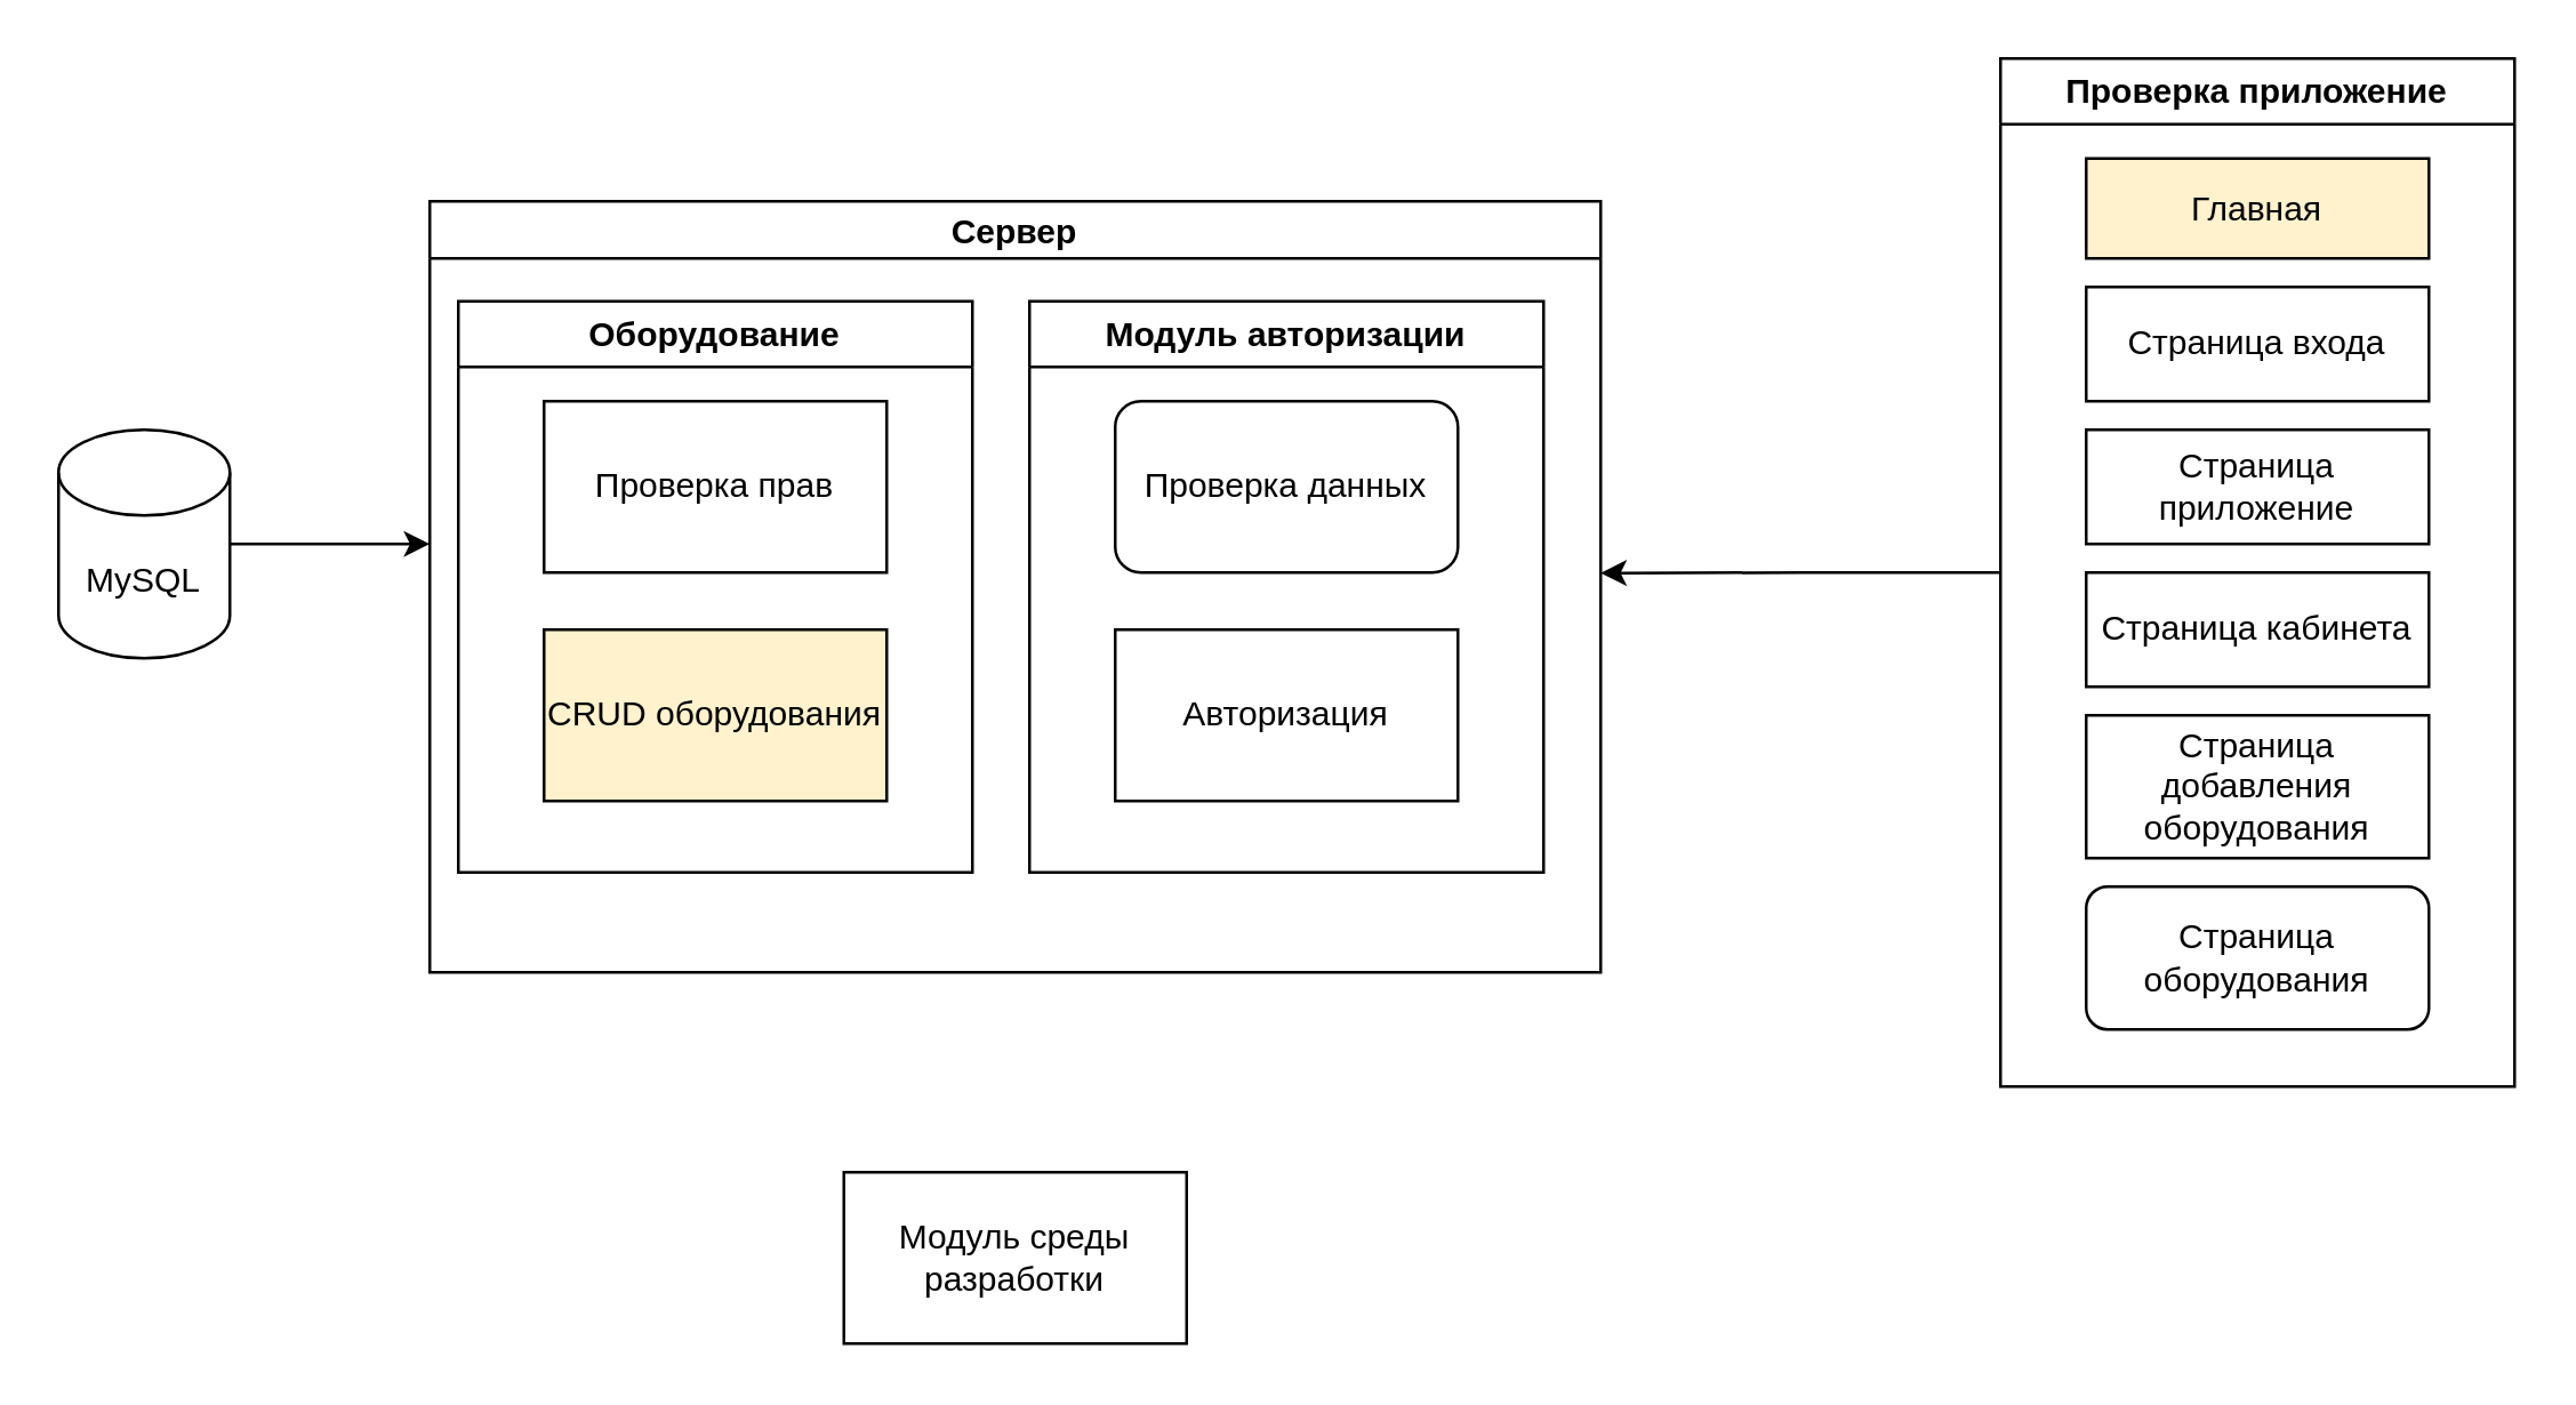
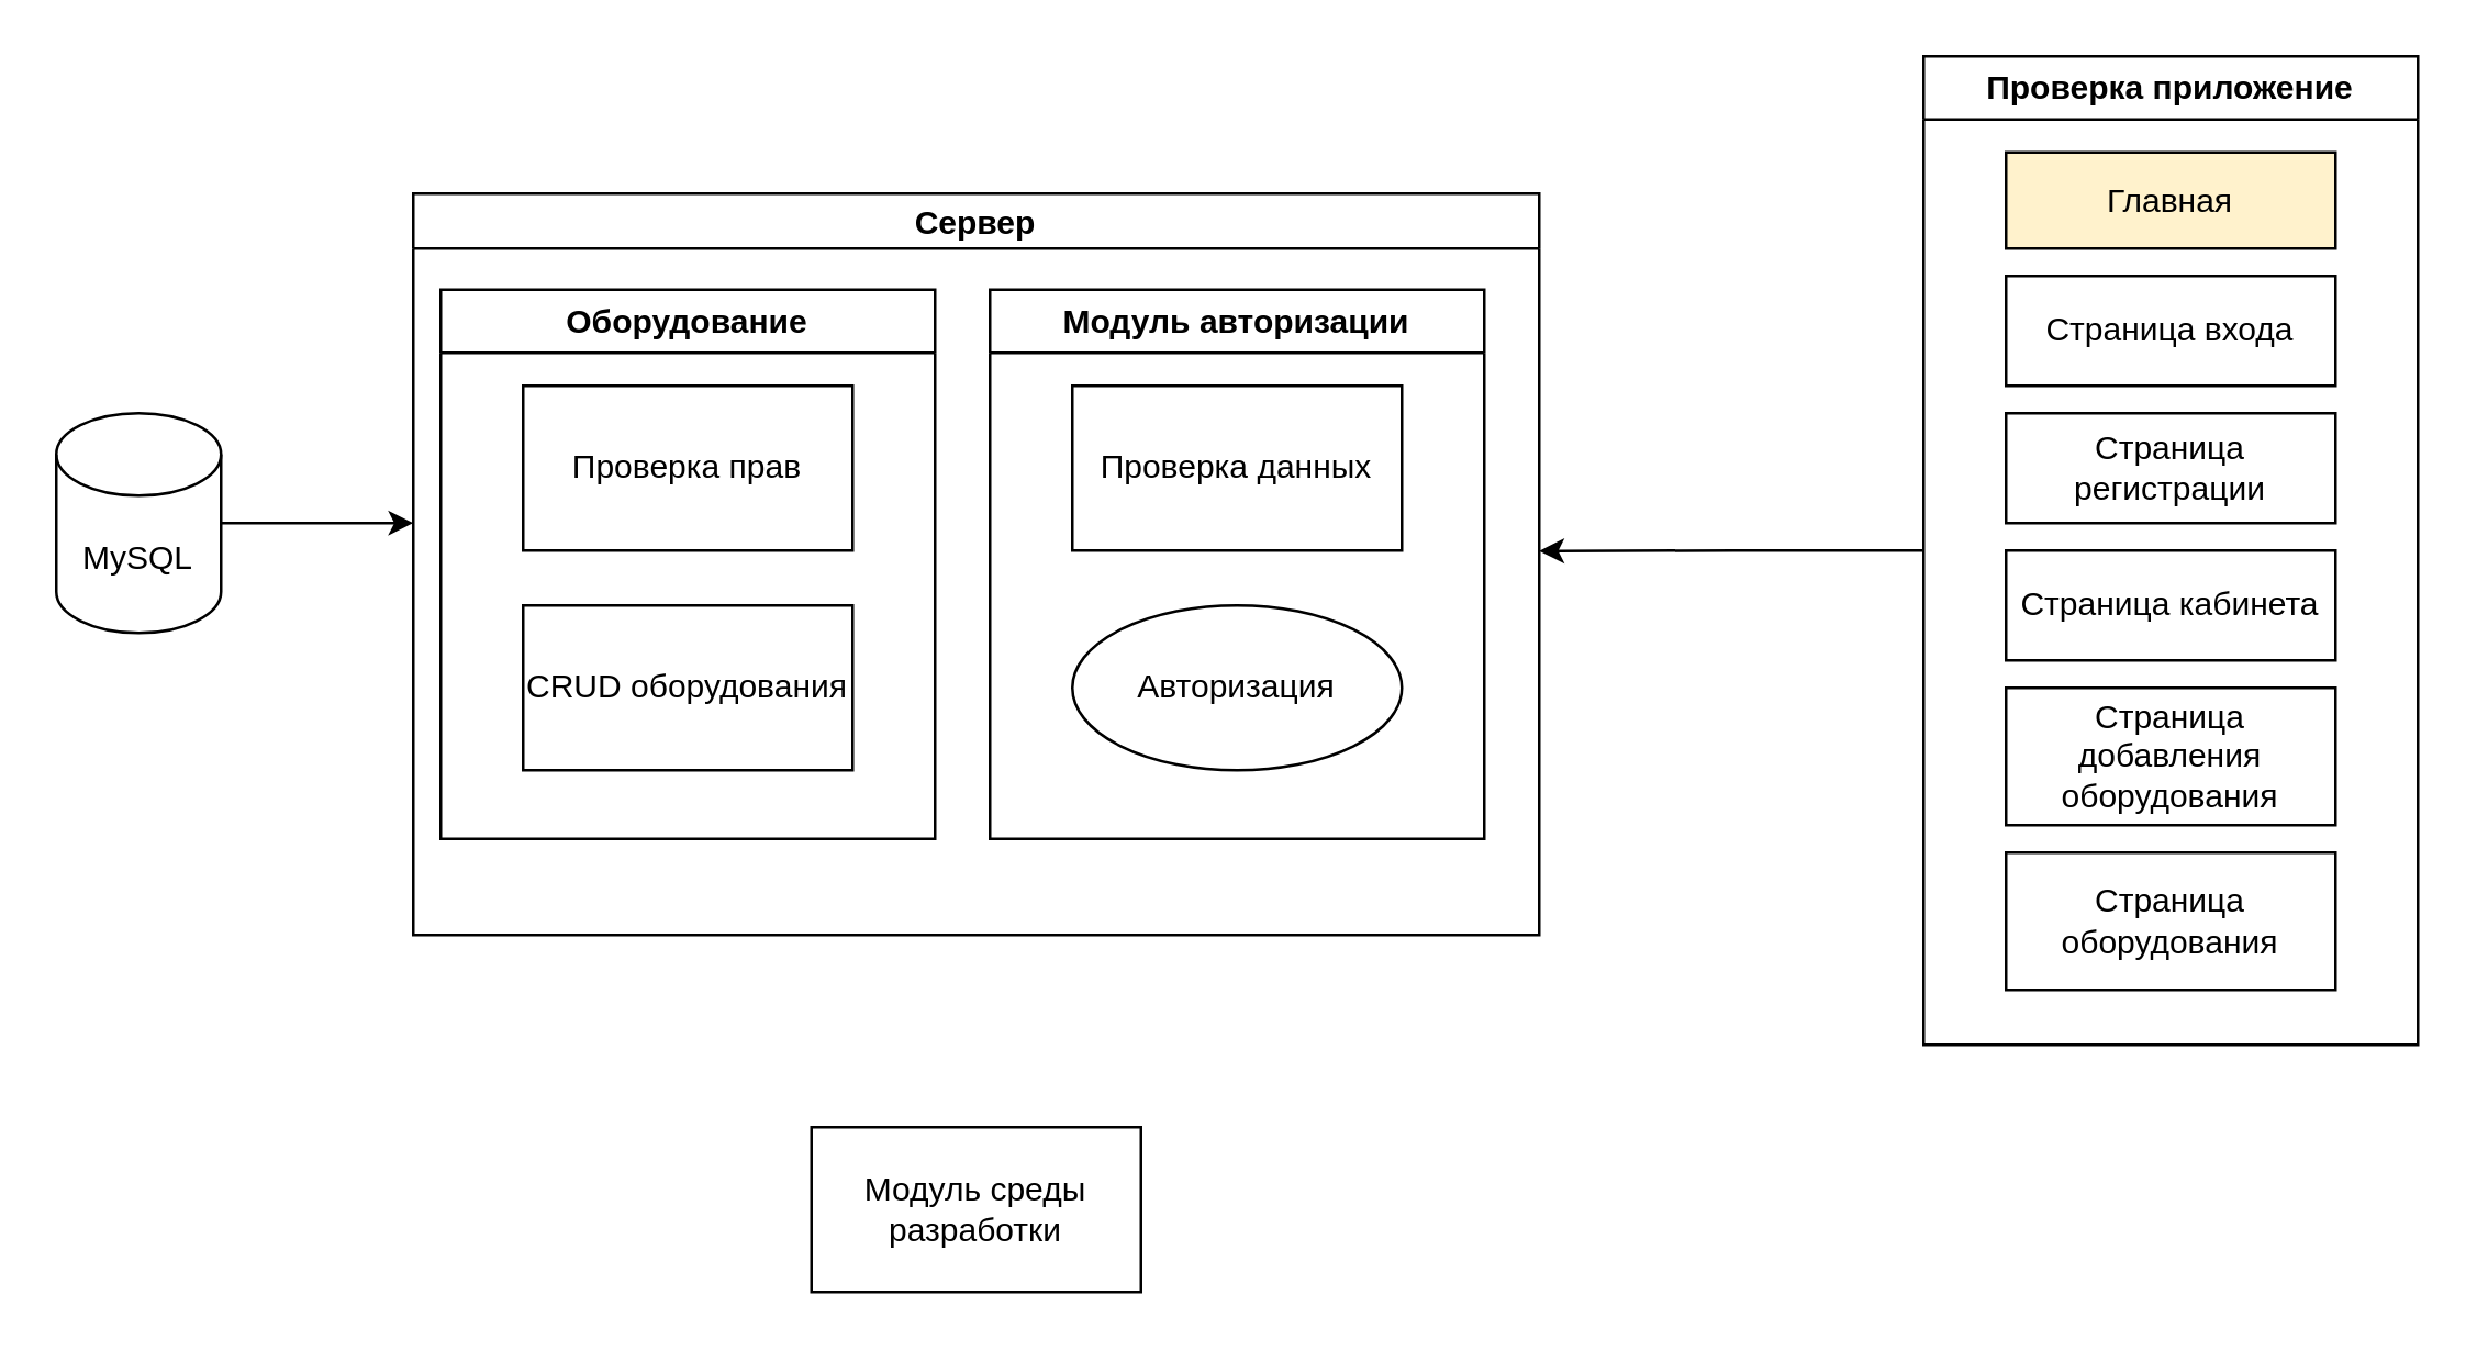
  <mxCell id="0" />
  <mxCell id="1" parent="0" />
  <mxCell id="2" value="" style="edgeStyle=orthogonalEdgeStyle;rounded=0;orthogonalLoop=1;jettySize=auto;html=1;" edge="1" parent="1" source="3"><mxGeometry relative="1" as="geometry"><mxPoint x="150" y="190" as="targetPoint" /></mxGeometry></mxCell>
  <mxCell id="3" value="MySQL" style="shape=cylinder3;whiteSpace=wrap;html=1;boundedLbl=1;backgroundOutline=1;size=15;" vertex="1" parent="1"><mxGeometry x="20" y="150" width="60" height="80" as="geometry" /></mxCell>
  <mxCell id="4" value="Сервер" style="swimlane;startSize=20;horizontal=1;containerType=tree;newEdgeStyle={&quot;edgeStyle&quot;:&quot;elbowEdgeStyle&quot;,&quot;startArrow&quot;:&quot;none&quot;,&quot;endArrow&quot;:&quot;none&quot;};" vertex="1" parent="1"><mxGeometry x="150" y="70" width="410" height="270" as="geometry"><mxRectangle x="310" y="50" width="90" height="30" as="alternateBounds" /></mxGeometry></mxCell>
  <mxCell id="5" value="Оборудование" style="swimlane;whiteSpace=wrap;html=1;" vertex="1" parent="4"><mxGeometry x="10" y="35" width="180" height="200" as="geometry" /></mxCell>
  <mxCell id="6" value="Проверка прав" style="rounded=0;whiteSpace=wrap;html=1;" vertex="1" parent="5"><mxGeometry x="30" y="35" width="120" height="60" as="geometry" /></mxCell>
- <mxCell id="7" value="CRUD оборудования" style="rounded=0;whiteSpace=wrap;html=1;fillColor=#fff2cc;" vertex="1" parent="5"><mxGeometry x="30" y="115" width="120" height="60" as="geometry" /></mxCell>
+ <mxCell id="7" value="CRUD оборудования" style="rounded=0;whiteSpace=wrap;html=1;" vertex="1" parent="5"><mxGeometry x="30" y="115" width="120" height="60" as="geometry" /></mxCell>
  <mxCell id="8" value="Модуль авторизации" style="swimlane;whiteSpace=wrap;html=1;" vertex="1" parent="4"><mxGeometry x="210" y="35" width="180" height="200" as="geometry" /></mxCell>
- <mxCell id="9" value="Проверка данных" style="whiteSpace=wrap;html=1;rounded=1;" vertex="1" parent="8"><mxGeometry x="30" y="35" width="120" height="60" as="geometry" /></mxCell>
- <mxCell id="10" value="Авторизация" style="rounded=0;whiteSpace=wrap;html=1;" vertex="1" parent="8"><mxGeometry x="30" y="115" width="120" height="60" as="geometry" /></mxCell>
+ <mxCell id="9" value="Проверка данных" style="rounded=0;whiteSpace=wrap;html=1;" vertex="1" parent="8"><mxGeometry x="30" y="35" width="120" height="60" as="geometry" /></mxCell>
+ <mxCell id="10" value="Авторизация" style="ellipse;whiteSpace=wrap;html=1;" vertex="1" parent="8"><mxGeometry x="30" y="115" width="120" height="60" as="geometry" /></mxCell>
  <mxCell id="11" value="Модуль среды разработки" style="rounded=0;whiteSpace=wrap;html=1;" vertex="1" parent="1"><mxGeometry x="295" y="410" width="120" height="60" as="geometry" /></mxCell>
  <mxCell id="12" style="edgeStyle=orthogonalEdgeStyle;rounded=0;orthogonalLoop=1;jettySize=auto;html=1;exitX=0;exitY=0.5;exitDx=0;exitDy=0;" edge="1" parent="1" source="13"><mxGeometry relative="1" as="geometry"><mxPoint x="560" y="200.167" as="targetPoint" /></mxGeometry></mxCell>
  <mxCell id="13" value="Проверка приложение" style="swimlane;whiteSpace=wrap;html=1;" vertex="1" parent="1"><mxGeometry x="700" y="20" width="180" height="360" as="geometry" /></mxCell>
  <mxCell id="14" value="Главная" style="rounded=0;whiteSpace=wrap;html=1;fillColor=#fff2cc;" vertex="1" parent="13"><mxGeometry x="30" y="35" width="120" height="35" as="geometry" /></mxCell>
  <mxCell id="15" value="Страница входа" style="rounded=0;whiteSpace=wrap;html=1;" vertex="1" parent="13"><mxGeometry x="30" y="80" width="120" height="40" as="geometry" /></mxCell>
- <mxCell id="16" value="Страница приложение" style="rounded=0;whiteSpace=wrap;html=1;" vertex="1" parent="13"><mxGeometry x="30" y="130" width="120" height="40" as="geometry" /></mxCell>
+ <mxCell id="16" value="Страница регистрации" style="rounded=0;whiteSpace=wrap;html=1;" vertex="1" parent="13"><mxGeometry x="30" y="130" width="120" height="40" as="geometry" /></mxCell>
  <mxCell id="17" value="Страница кабинета" style="rounded=0;whiteSpace=wrap;html=1;" vertex="1" parent="13"><mxGeometry x="30" y="180" width="120" height="40" as="geometry" /></mxCell>
  <mxCell id="18" value="Страница добавления оборудования" style="rounded=0;whiteSpace=wrap;html=1;" vertex="1" parent="13"><mxGeometry x="30" y="230" width="120" height="50" as="geometry" /></mxCell>
- <mxCell id="19" value="Страница оборудования" style="whiteSpace=wrap;html=1;rounded=1;" vertex="1" parent="13"><mxGeometry x="30" y="290" width="120" height="50" as="geometry" /></mxCell>
+ <mxCell id="19" value="Страница оборудования" style="rounded=0;whiteSpace=wrap;html=1;" vertex="1" parent="13"><mxGeometry x="30" y="290" width="120" height="50" as="geometry" /></mxCell>
